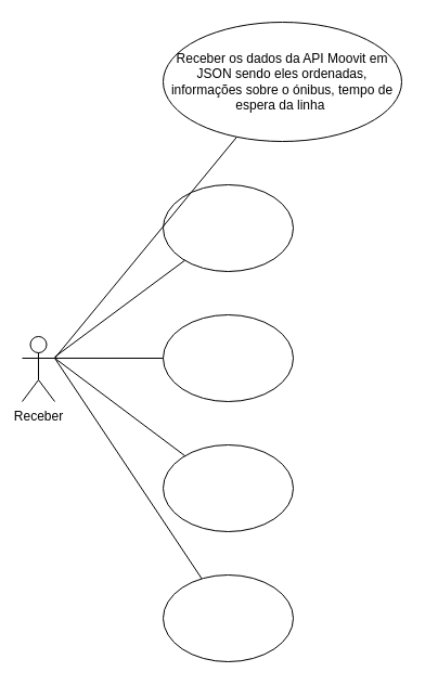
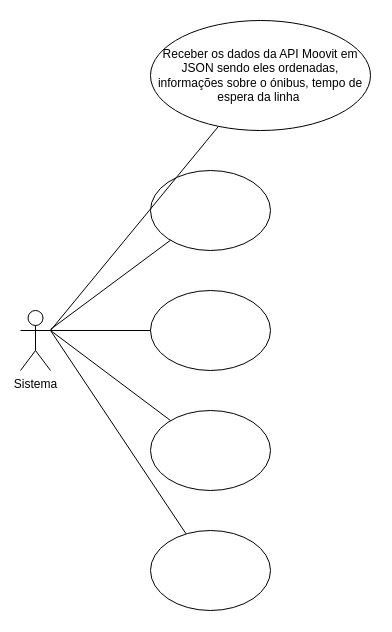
  <mxCell id="0" />
  <mxCell id="1" parent="0" />
- <mxCell id="2" value="Receber" style="shape=umlActor;verticalLabelPosition=bottom;verticalAlign=top;html=1;outlineConnect=0;" vertex="1" parent="1"><mxGeometry x="20" y="310" width="30" height="60" as="geometry" /></mxCell>
+ <mxCell id="2" value="Sistema" style="shape=umlActor;verticalLabelPosition=bottom;verticalAlign=top;html=1;outlineConnect=0;" vertex="1" parent="1"><mxGeometry x="20" y="310" width="30" height="60" as="geometry" /></mxCell>
  <mxCell id="3" value="" style="ellipse;whiteSpace=wrap;html=1;" vertex="1" parent="1"><mxGeometry x="150" y="170" width="120" height="80" as="geometry" /></mxCell>
  <mxCell id="4" value="" style="ellipse;whiteSpace=wrap;html=1;" vertex="1" parent="1"><mxGeometry x="150" y="290" width="120" height="80" as="geometry" /></mxCell>
  <mxCell id="5" value="" style="ellipse;whiteSpace=wrap;html=1;" vertex="1" parent="1"><mxGeometry x="150" y="410" width="120" height="80" as="geometry" /></mxCell>
  <mxCell id="6" value="" style="endArrow=none;html=1;rounded=0;" edge="1" parent="1" source="2" target="3"><mxGeometry width="50" height="50" relative="1" as="geometry"><mxPoint x="90" y="330" as="sourcePoint" /><mxPoint x="140" y="280" as="targetPoint" /></mxGeometry></mxCell>
  <mxCell id="7" value="" style="endArrow=none;html=1;rounded=0;exitX=1;exitY=0.333;exitDx=0;exitDy=0;exitPerimeter=0;" edge="1" parent="1" source="2" target="4"><mxGeometry width="50" height="50" relative="1" as="geometry"><mxPoint x="50" y="360" as="sourcePoint" /><mxPoint x="150" y="370" as="targetPoint" /></mxGeometry></mxCell>
  <mxCell id="8" value="" style="endArrow=none;html=1;rounded=0;exitX=1;exitY=0.333;exitDx=0;exitDy=0;exitPerimeter=0;" edge="1" parent="1" source="2" target="5"><mxGeometry width="50" height="50" relative="1" as="geometry"><mxPoint x="100" y="410" as="sourcePoint" /><mxPoint x="150" y="460" as="targetPoint" /></mxGeometry></mxCell>
  <mxCell id="9" value="Receber os dados da API Moovit em JSON sendo eles ordenadas, informações sobre o ónibus, tempo de espera da linha&amp;nbsp;" style="ellipse;whiteSpace=wrap;html=1;" vertex="1" parent="1"><mxGeometry x="150" y="20" width="220" height="110" as="geometry" /></mxCell>
  <mxCell id="10" value="" style="ellipse;whiteSpace=wrap;html=1;" vertex="1" parent="1"><mxGeometry x="150" y="530" width="120" height="80" as="geometry" /></mxCell>
  <mxCell id="11" value="" style="endArrow=none;html=1;rounded=0;exitX=1;exitY=0.333;exitDx=0;exitDy=0;exitPerimeter=0;" edge="1" parent="1" source="2" target="9"><mxGeometry width="50" height="50" relative="1" as="geometry"><mxPoint x="40" y="220" as="sourcePoint" /><mxPoint x="90" y="170" as="targetPoint" /></mxGeometry></mxCell>
  <mxCell id="12" value="" style="endArrow=none;html=1;rounded=0;entryX=1;entryY=0.333;entryDx=0;entryDy=0;entryPerimeter=0;" edge="1" parent="1" source="10" target="2"><mxGeometry width="50" height="50" relative="1" as="geometry"><mxPoint x="70" y="600" as="sourcePoint" /><mxPoint x="120" y="550" as="targetPoint" /></mxGeometry></mxCell>
